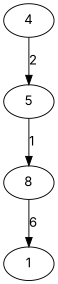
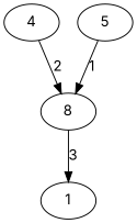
  digraph {
    fontname=Inter
    node [fontname=Inter]
    edge [fontname=Inter]
    4
    5
    n3 [label=8]
    1
-   4 -> 5 [label=2]
+   4 -> n3 [label=2]
    5 -> n3 [label=1]
-   n3 -> 1 [label=6]
+   n3 -> 1 [label=3]
  }
